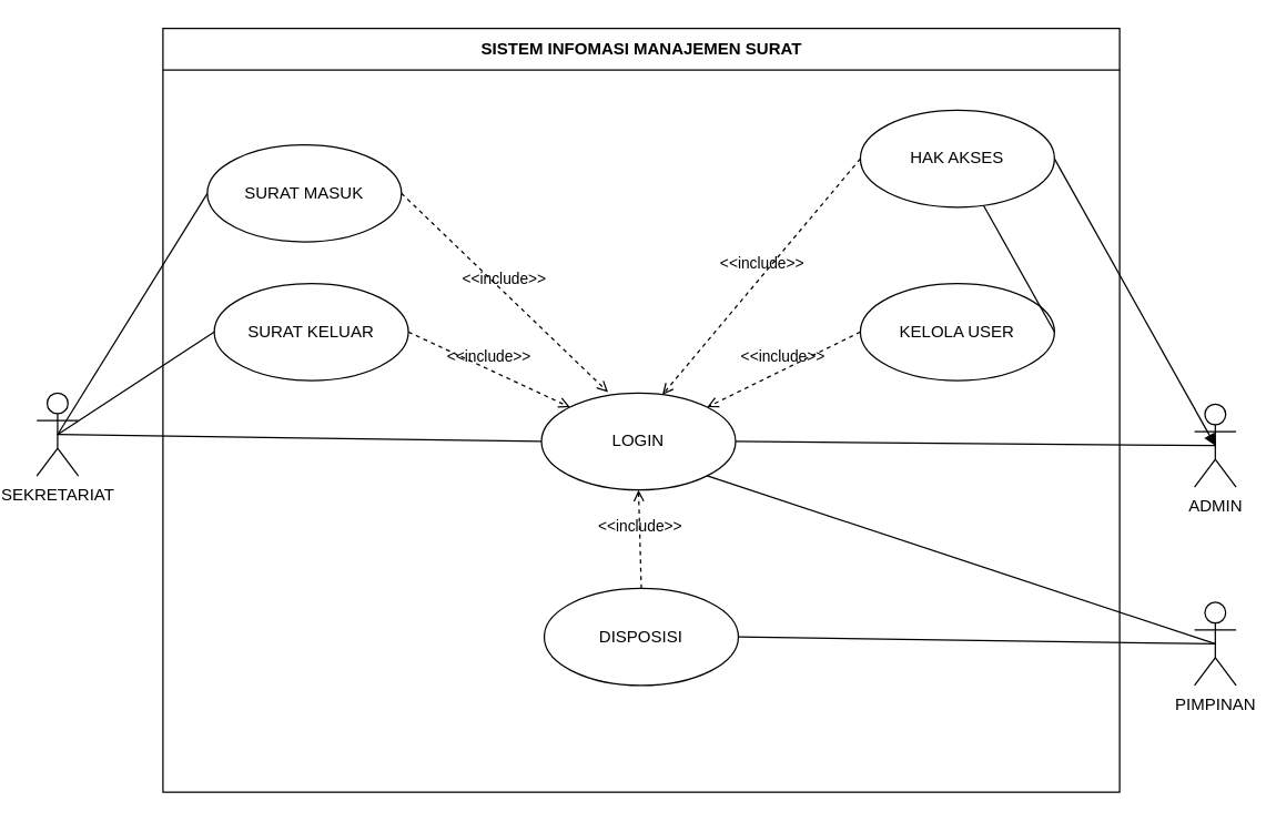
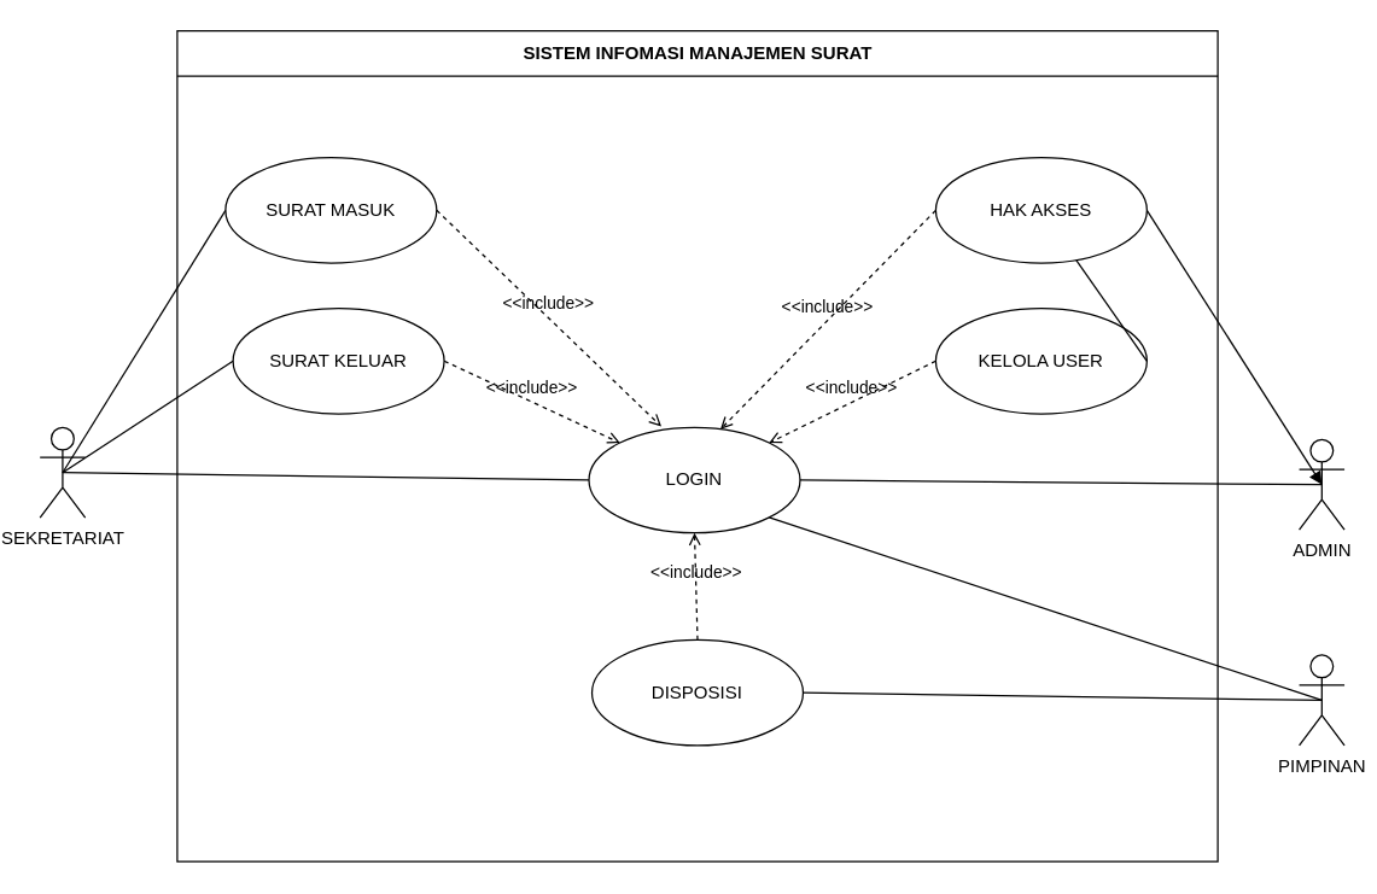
  <mxCell id="0" />
  <mxCell id="1" parent="0" />
  <mxCell id="2" value="SISTEM INFOMASI MANAJEMEN SURAT" style="swimlane;fontStyle=1;align=center;horizontal=1;startSize=30;collapsible=0;html=1;" parent="1" vertex="1"><mxGeometry x="111" y="20" width="690" height="551" as="geometry" /></mxCell>
  <mxCell id="3" value="SURAT MASUK" style="ellipse;whiteSpace=wrap;html=1;fillColor=none;strokeColor=default;" parent="2" vertex="1"><mxGeometry x="32" y="84" width="140" height="70" as="geometry" /></mxCell>
  <mxCell id="4" value="&lt;div&gt;SURAT KELUAR&lt;/div&gt;" style="ellipse;whiteSpace=wrap;html=1;fillColor=none;strokeColor=default;" parent="2" vertex="1"><mxGeometry x="37" y="184" width="140" height="70" as="geometry" /></mxCell>
  <mxCell id="5" value="DISPOSISI" style="ellipse;whiteSpace=wrap;html=1;fillColor=none;strokeColor=default;" parent="2" vertex="1"><mxGeometry x="275" y="404" width="140" height="70" as="geometry" /></mxCell>
- <mxCell id="6" value="HAK AKSES" style="ellipse;whiteSpace=wrap;html=1;fillColor=none;strokeColor=default;" parent="2" vertex="1"><mxGeometry x="503" y="59" width="140" height="70" as="geometry" /></mxCell>
+ <mxCell id="6" value="HAK AKSES" style="ellipse;whiteSpace=wrap;html=1;fillColor=none;strokeColor=default;" parent="2" vertex="1"><mxGeometry x="503" y="84" width="140" height="70" as="geometry" /></mxCell>
  <mxCell id="7" value="KELOLA USER" style="ellipse;whiteSpace=wrap;html=1;fillColor=none;strokeColor=default;" parent="2" vertex="1"><mxGeometry x="503" y="184" width="140" height="70" as="geometry" /></mxCell>
  <mxCell id="8" value="LOGIN" style="ellipse;whiteSpace=wrap;html=1;fillColor=none;strokeColor=default;" parent="2" vertex="1"><mxGeometry x="273" y="263" width="140" height="70" as="geometry" /></mxCell>
  <mxCell id="9" value="&amp;lt;&amp;lt;include&amp;gt;&amp;gt;" style="edgeStyle=none;html=1;endArrow=open;verticalAlign=bottom;dashed=1;labelBackgroundColor=none;rounded=0;exitX=1;exitY=0.5;exitDx=0;exitDy=0;entryX=0;entryY=0;entryDx=0;entryDy=0;" parent="2" source="4" target="8" edge="1"><mxGeometry width="160" relative="1" as="geometry"><mxPoint x="267.94" y="270.01" as="sourcePoint" /><mxPoint x="459" y="315" as="targetPoint" /></mxGeometry></mxCell>
  <mxCell id="10" value="&amp;lt;&amp;lt;include&amp;gt;&amp;gt;" style="edgeStyle=none;html=1;endArrow=open;verticalAlign=bottom;dashed=1;labelBackgroundColor=none;rounded=0;exitX=1;exitY=0.5;exitDx=0;exitDy=0;entryX=0.343;entryY=-0.008;entryDx=0;entryDy=0;entryPerimeter=0;" parent="2" source="3" target="8" edge="1"><mxGeometry width="160" relative="1" as="geometry"><mxPoint x="297" y="167" as="sourcePoint" /><mxPoint x="335" y="175" as="targetPoint" /></mxGeometry></mxCell>
  <mxCell id="11" value="&amp;lt;&amp;lt;include&amp;gt;&amp;gt;" style="edgeStyle=none;html=1;endArrow=open;verticalAlign=bottom;dashed=1;labelBackgroundColor=none;rounded=0;entryX=1;entryY=0;entryDx=0;entryDy=0;exitX=0;exitY=0.5;exitDx=0;exitDy=0;" parent="2" source="7" target="8" edge="1"><mxGeometry width="160" relative="1" as="geometry"><mxPoint x="491" y="306" as="sourcePoint" /><mxPoint x="651" y="306" as="targetPoint" /></mxGeometry></mxCell>
  <mxCell id="12" value="&amp;lt;&amp;lt;include&amp;gt;&amp;gt;" style="edgeStyle=none;html=1;endArrow=open;verticalAlign=bottom;dashed=1;labelBackgroundColor=none;rounded=0;exitX=0;exitY=0.5;exitDx=0;exitDy=0;entryX=0.623;entryY=0.018;entryDx=0;entryDy=0;entryPerimeter=0;" parent="2" source="6" target="8" edge="1"><mxGeometry width="160" relative="1" as="geometry"><mxPoint x="232" y="68" as="sourcePoint" /><mxPoint x="392" y="68" as="targetPoint" /></mxGeometry></mxCell>
  <mxCell id="13" value="&amp;lt;&amp;lt;include&amp;gt;&amp;gt;" style="edgeStyle=none;html=1;endArrow=open;verticalAlign=bottom;dashed=1;labelBackgroundColor=none;rounded=0;exitX=0.5;exitY=0;exitDx=0;exitDy=0;entryX=0.5;entryY=1;entryDx=0;entryDy=0;" parent="2" source="5" target="8" edge="1"><mxGeometry width="160" relative="1" as="geometry"><mxPoint x="132" y="679" as="sourcePoint" /><mxPoint x="292" y="679" as="targetPoint" /></mxGeometry></mxCell>
  <mxCell id="14" value="SEKRETARIAT" style="shape=umlActor;html=1;verticalLabelPosition=bottom;verticalAlign=top;align=center;" parent="1" vertex="1"><mxGeometry x="20" y="283" width="30" height="60" as="geometry" /></mxCell>
  <mxCell id="15" value="PIMPINAN" style="shape=umlActor;html=1;verticalLabelPosition=bottom;verticalAlign=top;align=center;" parent="1" vertex="1"><mxGeometry x="855" y="434" width="30" height="60" as="geometry" /></mxCell>
  <mxCell id="16" value="" style="edgeStyle=none;html=1;endArrow=none;verticalAlign=bottom;rounded=0;entryX=0;entryY=0.5;entryDx=0;entryDy=0;exitX=0.5;exitY=0.5;exitDx=0;exitDy=0;exitPerimeter=0;" parent="1" source="14" target="4" edge="1"><mxGeometry width="160" relative="1" as="geometry"><mxPoint x="73" y="414" as="sourcePoint" /><mxPoint x="238" y="400" as="targetPoint" /></mxGeometry></mxCell>
  <mxCell id="17" value="" style="edgeStyle=none;html=1;endArrow=none;verticalAlign=bottom;rounded=0;exitX=0.5;exitY=0.5;exitDx=0;exitDy=0;exitPerimeter=0;entryX=1;entryY=0.5;entryDx=0;entryDy=0;" parent="1" source="15" target="5" edge="1"><mxGeometry width="160" relative="1" as="geometry"><mxPoint x="88" y="661" as="sourcePoint" /><mxPoint x="820" y="313" as="targetPoint" /></mxGeometry></mxCell>
  <mxCell id="18" value="ADMIN" style="shape=umlActor;html=1;verticalLabelPosition=bottom;verticalAlign=top;align=center;" parent="1" vertex="1"><mxGeometry x="855" y="291" width="30" height="60" as="geometry" /></mxCell>
  <mxCell id="19" value="" style="endArrow=none;html=1;rounded=0;exitX=0.5;exitY=0.5;exitDx=0;exitDy=0;exitPerimeter=0;entryX=0;entryY=0.5;entryDx=0;entryDy=0;" parent="1" source="14" target="3" edge="1"><mxGeometry width="50" height="50" relative="1" as="geometry"><mxPoint x="17" y="381" as="sourcePoint" /><mxPoint x="67" y="331" as="targetPoint" /></mxGeometry></mxCell>
  <mxCell id="20" value="" style="endArrow=none;html=1;rounded=0;exitX=0.5;exitY=0.5;exitDx=0;exitDy=0;exitPerimeter=0;entryX=0;entryY=0.5;entryDx=0;entryDy=0;" parent="1" source="14" target="8" edge="1"><mxGeometry width="50" height="50" relative="1" as="geometry"><mxPoint x="-209" y="504" as="sourcePoint" /><mxPoint x="-159" y="454" as="targetPoint" /></mxGeometry></mxCell>
  <mxCell id="21" value="" style="edgeStyle=none;html=1;endArrow=block;verticalAlign=bottom;rounded=0;entryX=0.5;entryY=0.5;entryDx=0;entryDy=0;entryPerimeter=0;exitX=1;exitY=0.5;exitDx=0;exitDy=0;" parent="1" source="6" target="18" edge="1"><mxGeometry width="160" relative="1" as="geometry"><mxPoint x="765" y="395" as="sourcePoint" /><mxPoint x="925" y="395" as="targetPoint" /></mxGeometry></mxCell>
  <mxCell id="22" value="" style="edgeStyle=none;html=1;endArrow=none;verticalAlign=bottom;rounded=0;exitX=1;exitY=0.5;exitDx=0;exitDy=0;" parent="1" source="7" target="6" edge="1"><mxGeometry width="160" relative="1" as="geometry"><mxPoint x="843" y="283" as="sourcePoint" /><mxPoint x="1003" y="283" as="targetPoint" /></mxGeometry></mxCell>
  <mxCell id="23" value="" style="edgeStyle=none;html=1;endArrow=none;verticalAlign=bottom;rounded=0;exitX=1;exitY=0.5;exitDx=0;exitDy=0;entryX=0.5;entryY=0.5;entryDx=0;entryDy=0;entryPerimeter=0;" parent="1" source="8" target="18" edge="1"><mxGeometry width="160" relative="1" as="geometry"><mxPoint x="607" y="319" as="sourcePoint" /><mxPoint x="767" y="319" as="targetPoint" /></mxGeometry></mxCell>
  <mxCell id="24" value="" style="edgeStyle=none;html=1;endArrow=none;verticalAlign=bottom;rounded=0;exitX=1;exitY=1;exitDx=0;exitDy=0;entryX=0.5;entryY=0.5;entryDx=0;entryDy=0;entryPerimeter=0;" parent="1" source="8" target="15" edge="1"><mxGeometry width="160" relative="1" as="geometry"><mxPoint x="586" y="410" as="sourcePoint" /><mxPoint x="746" y="410" as="targetPoint" /></mxGeometry></mxCell>
